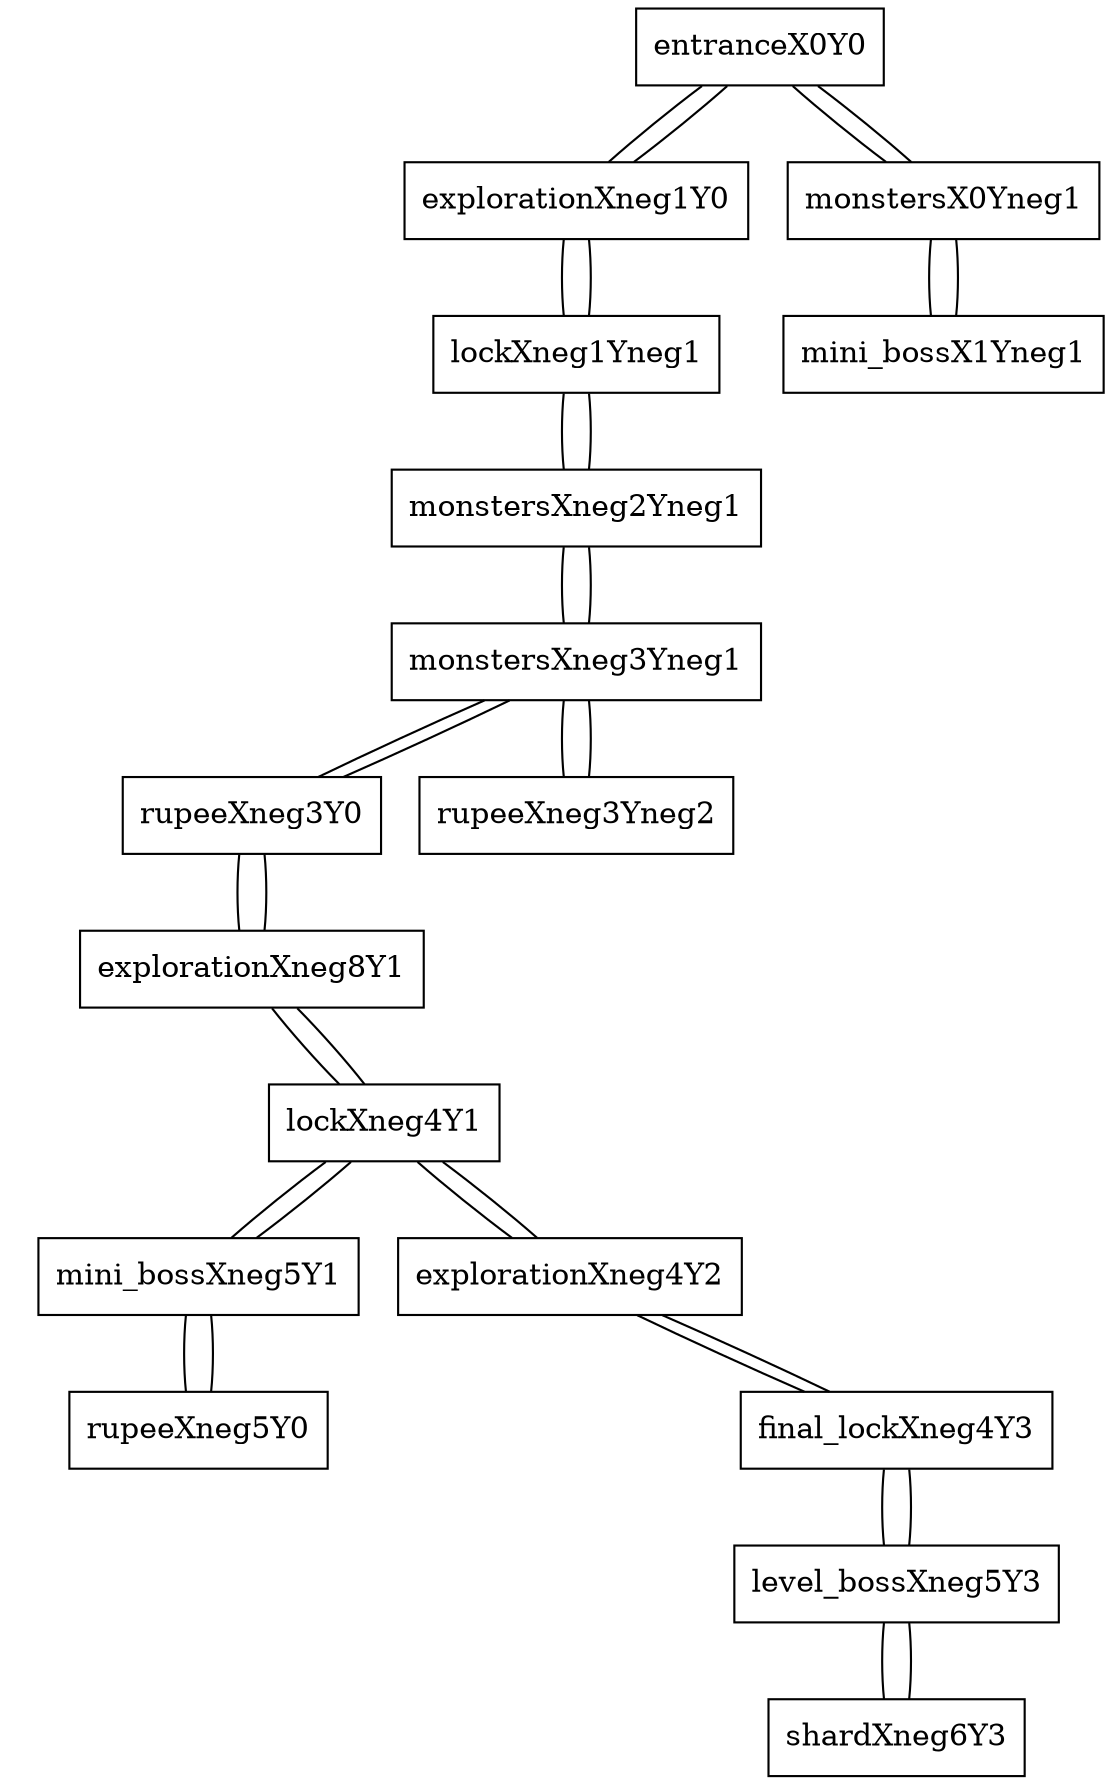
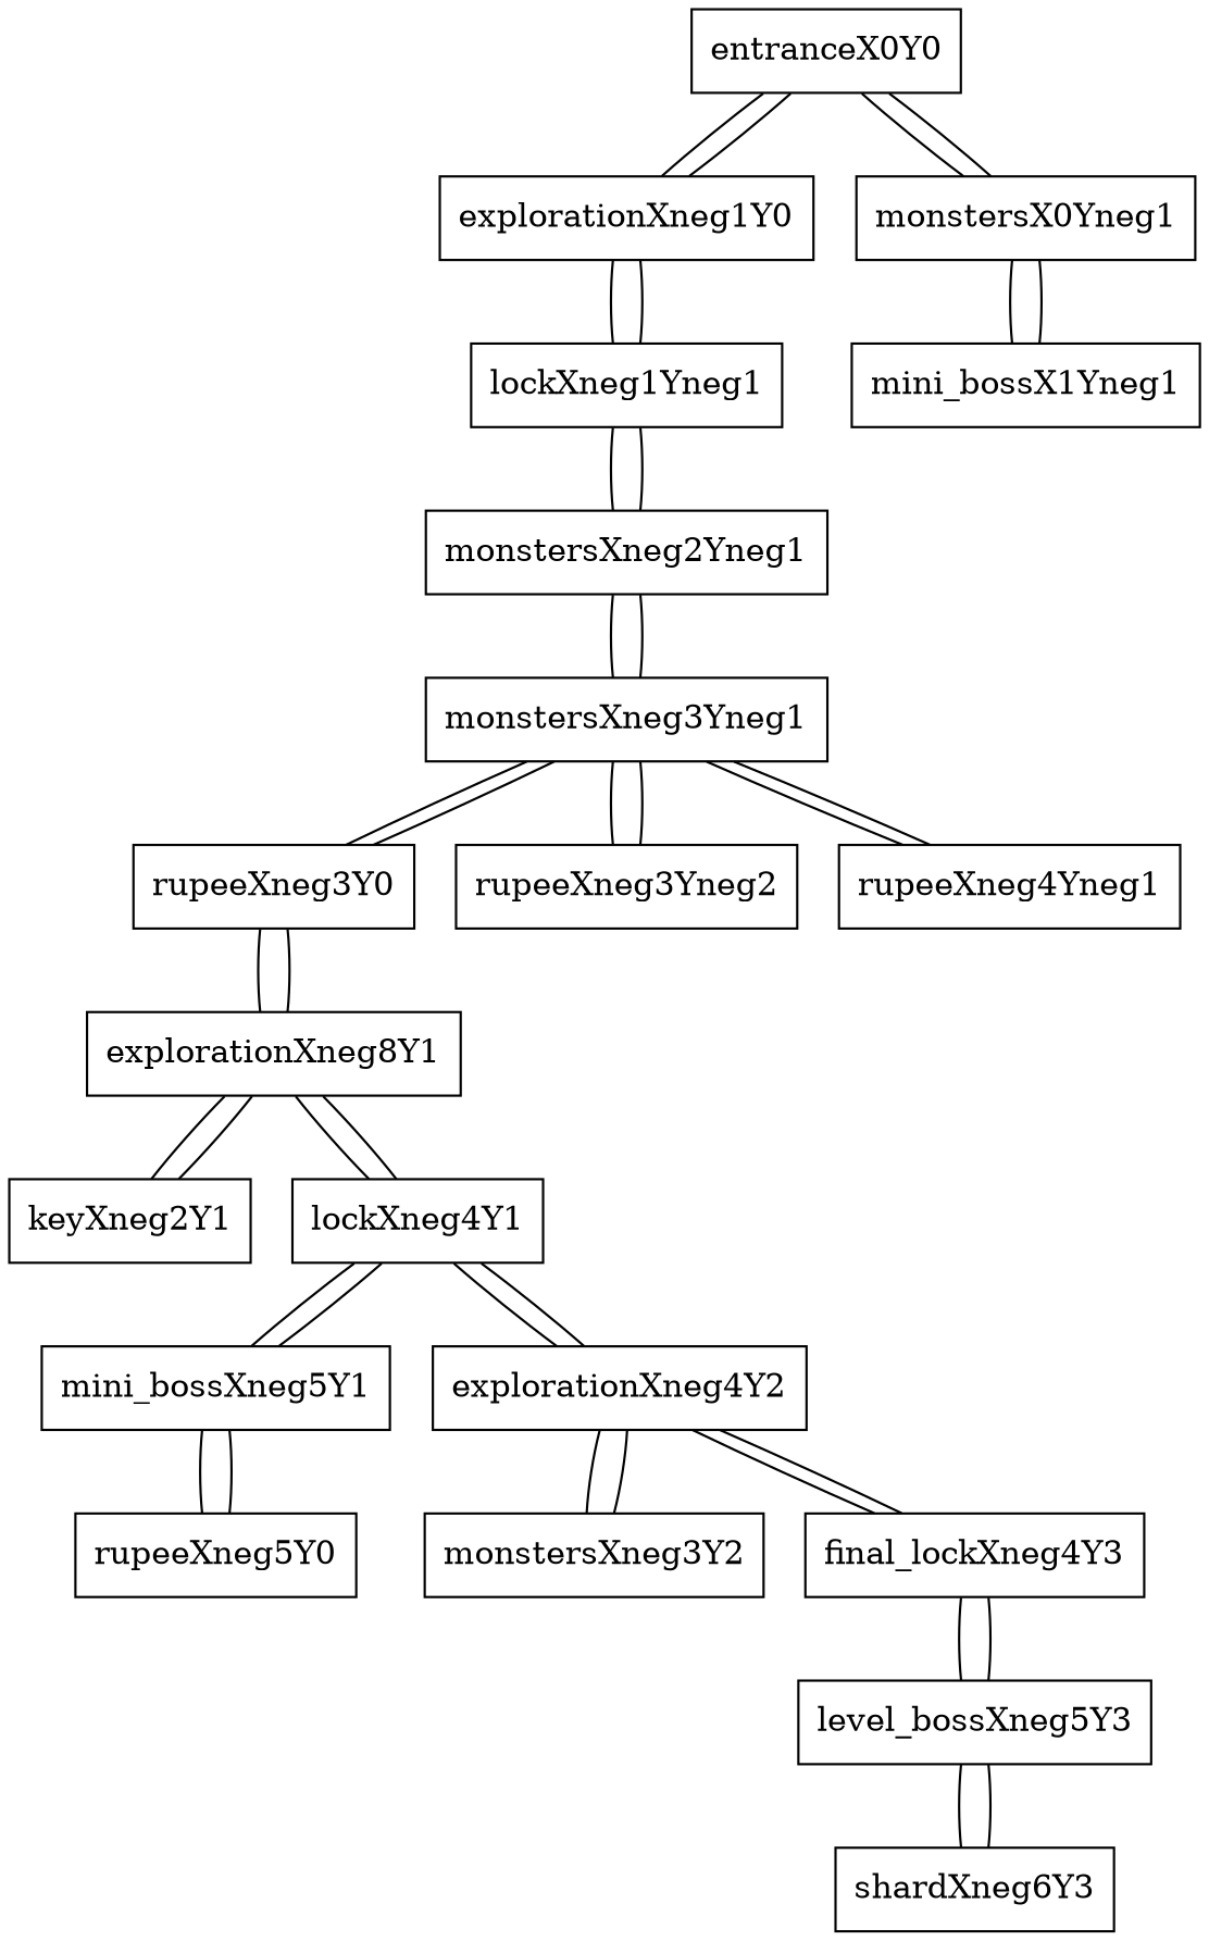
  graph {
    node [shape=box]
    entranceX0Y0
    explorationXneg1Y0
    monstersX0Yneg1
    lockXneg1Yneg1
    mini_bossX1Yneg1
    monstersXneg2Yneg1
    monstersXneg3Yneg1
    rupeeXneg3Y0
    rupeeXneg3Yneg2
+   rupeeXneg4Yneg1
    n11 [label=explorationXneg8Y1]
+   keyXneg2Y1
    lockXneg4Y1
    mini_bossXneg5Y1
    explorationXneg4Y2
    rupeeXneg5Y0
+   monstersXneg3Y2
    final_lockXneg4Y3
    level_bossXneg5Y3
    shardXneg6Y3
    entranceX0Y0 -- explorationXneg1Y0
    entranceX0Y0 -- monstersX0Yneg1
    explorationXneg1Y0 -- entranceX0Y0
    explorationXneg1Y0 -- lockXneg1Yneg1
    monstersX0Yneg1 -- entranceX0Y0
    monstersX0Yneg1 -- mini_bossX1Yneg1
    lockXneg1Yneg1 -- explorationXneg1Y0
    lockXneg1Yneg1 -- monstersXneg2Yneg1
    mini_bossX1Yneg1 -- monstersX0Yneg1
    monstersXneg2Yneg1 -- lockXneg1Yneg1
    monstersXneg2Yneg1 -- monstersXneg3Yneg1
    monstersXneg3Yneg1 -- monstersXneg2Yneg1
    monstersXneg3Yneg1 -- rupeeXneg3Y0
    monstersXneg3Yneg1 -- rupeeXneg3Yneg2
+   monstersXneg3Yneg1 -- rupeeXneg4Yneg1
    rupeeXneg3Y0 -- monstersXneg3Yneg1
    rupeeXneg3Y0 -- n11
    rupeeXneg3Yneg2 -- monstersXneg3Yneg1
+   rupeeXneg4Yneg1 -- monstersXneg3Yneg1
    n11 -- rupeeXneg3Y0
+   n11 -- keyXneg2Y1
    n11 -- lockXneg4Y1
+   keyXneg2Y1 -- n11
    lockXneg4Y1 -- n11
    lockXneg4Y1 -- mini_bossXneg5Y1
    lockXneg4Y1 -- explorationXneg4Y2
    mini_bossXneg5Y1 -- lockXneg4Y1
    mini_bossXneg5Y1 -- rupeeXneg5Y0
    explorationXneg4Y2 -- lockXneg4Y1
+   explorationXneg4Y2 -- monstersXneg3Y2
    explorationXneg4Y2 -- final_lockXneg4Y3
    rupeeXneg5Y0 -- mini_bossXneg5Y1
+   monstersXneg3Y2 -- explorationXneg4Y2
    final_lockXneg4Y3 -- explorationXneg4Y2
    final_lockXneg4Y3 -- level_bossXneg5Y3
    level_bossXneg5Y3 -- final_lockXneg4Y3
    level_bossXneg5Y3 -- shardXneg6Y3
    shardXneg6Y3 -- level_bossXneg5Y3
  }
